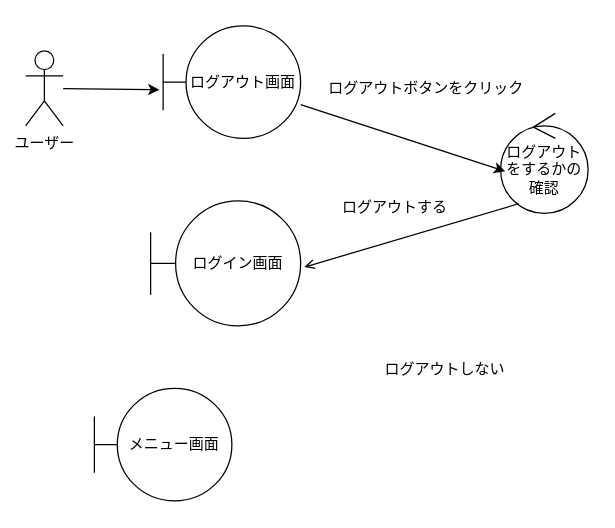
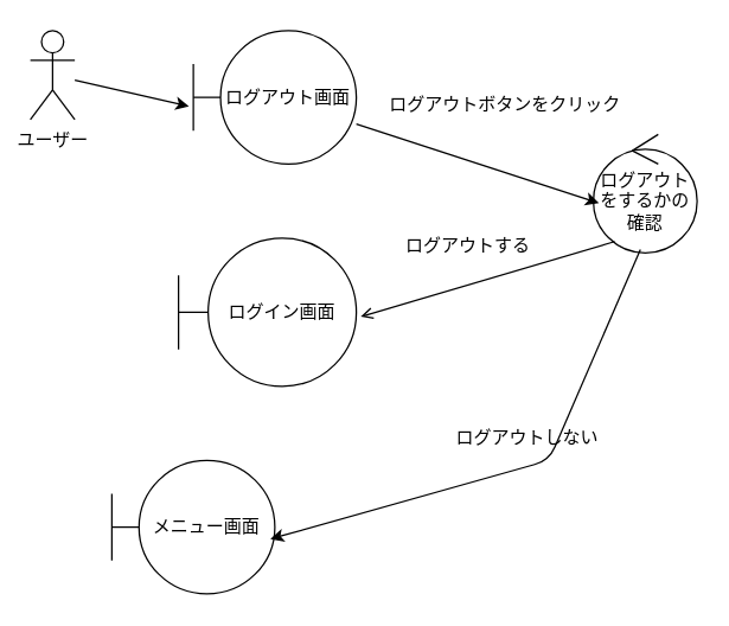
  <mxCell id="0" />
  <mxCell id="1" parent="0" />
- <mxCell id="2" value="ユーザー" style="shape=umlActor;verticalLabelPosition=bottom;verticalAlign=top;html=1;outlineConnect=0;" vertex="1" parent="1"><mxGeometry x="20" y="40" width="30" height="60" as="geometry" /></mxCell>
+ <mxCell id="2" value="ユーザー" style="shape=umlActor;verticalLabelPosition=bottom;verticalAlign=top;html=1;outlineConnect=0;" vertex="1" parent="1"><mxGeometry x="20" y="20" width="30" height="60" as="geometry" /></mxCell>
  <mxCell id="3" value="ログアウトをするかの確認" style="ellipse;shape=umlControl;whiteSpace=wrap;html=1;" vertex="1" parent="1"><mxGeometry x="400" y="90" width="70" height="80" as="geometry" /></mxCell>
  <mxCell id="4" value="ログイン画面" style="shape=umlBoundary;whiteSpace=wrap;html=1;" vertex="1" parent="1"><mxGeometry x="120" y="160" width="120" height="100" as="geometry" /></mxCell>
  <mxCell id="5" value="ログアウト画面" style="shape=umlBoundary;whiteSpace=wrap;html=1;" vertex="1" parent="1"><mxGeometry x="130" y="20" width="110" height="90" as="geometry" /></mxCell>
  <mxCell id="6" value="ログアウトボタンをクリック" style="text;html=1;align=center;verticalAlign=middle;resizable=0;points=[];autosize=1;strokeColor=none;fillColor=none;" vertex="1" parent="1"><mxGeometry x="250" y="55" width="180" height="30" as="geometry" /></mxCell>
  <mxCell id="7" value="" style="edgeStyle=none;orthogonalLoop=1;jettySize=auto;html=1;entryX=0.053;entryY=0.579;entryDx=0;entryDy=0;entryPerimeter=0;" edge="1" parent="1" source="5" target="3"><mxGeometry width="100" relative="1" as="geometry"><mxPoint x="250" y="64.5" as="sourcePoint" /><mxPoint x="350" y="64.5" as="targetPoint" /><Array as="points" /></mxGeometry></mxCell>
  <mxCell id="8" value="" style="edgeStyle=none;orthogonalLoop=1;jettySize=auto;html=1;entryX=1.025;entryY=0.53;entryDx=0;entryDy=0;entryPerimeter=0;exitX=0.205;exitY=0.904;exitDx=0;exitDy=0;exitPerimeter=0;endArrow=open;" edge="1" parent="1" source="3" target="4"><mxGeometry width="100" relative="1" as="geometry"><mxPoint x="200" y="140" as="sourcePoint" /><mxPoint x="300" y="140" as="targetPoint" /><Array as="points" /></mxGeometry></mxCell>
  <mxCell id="9" value="メニュー画面" style="shape=umlBoundary;whiteSpace=wrap;html=1;" vertex="1" parent="1"><mxGeometry x="75" y="310" width="110" height="90" as="geometry" /></mxCell>
  <mxCell id="10" value="ログアウトする" style="text;html=1;align=center;verticalAlign=middle;resizable=0;points=[];autosize=1;strokeColor=none;fillColor=none;" vertex="1" parent="1"><mxGeometry x="260" y="150" width="110" height="30" as="geometry" /></mxCell>
+ <mxCell id="11" value="" style="edgeStyle=none;orthogonalLoop=1;jettySize=auto;html=1;entryX=0.973;entryY=0.589;entryDx=0;entryDy=0;entryPerimeter=0;exitX=0.453;exitY=0.971;exitDx=0;exitDy=0;exitPerimeter=0;" edge="1" parent="1" source="3" target="9"><mxGeometry width="100" relative="1" as="geometry"><mxPoint x="380" y="250" as="sourcePoint" /><mxPoint x="480" y="250" as="targetPoint" /><Array as="points"><mxPoint x="370" y="310" /></Array></mxGeometry></mxCell>
  <mxCell id="12" value="ログアウトしない" style="text;html=1;align=center;verticalAlign=middle;resizable=0;points=[];autosize=1;strokeColor=none;fillColor=none;" vertex="1" parent="1"><mxGeometry x="295" y="280" width="120" height="30" as="geometry" /></mxCell>
  <mxCell id="13" value="" style="edgeStyle=none;orthogonalLoop=1;jettySize=auto;html=1;entryX=-0.027;entryY=0.567;entryDx=0;entryDy=0;entryPerimeter=0;" edge="1" parent="1" source="2" target="5"><mxGeometry width="100" relative="1" as="geometry"><mxPoint x="0" y="160" as="sourcePoint" /><mxPoint x="100" y="160" as="targetPoint" /><Array as="points" /></mxGeometry></mxCell>
